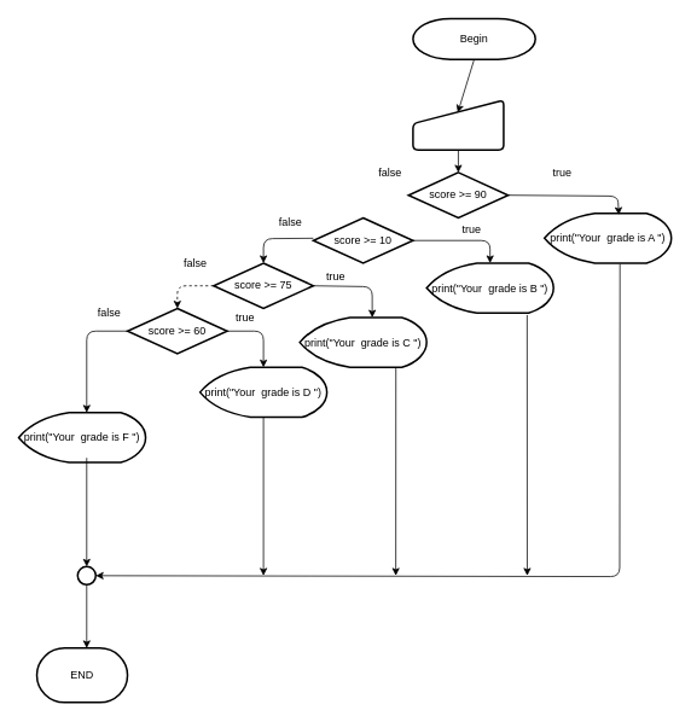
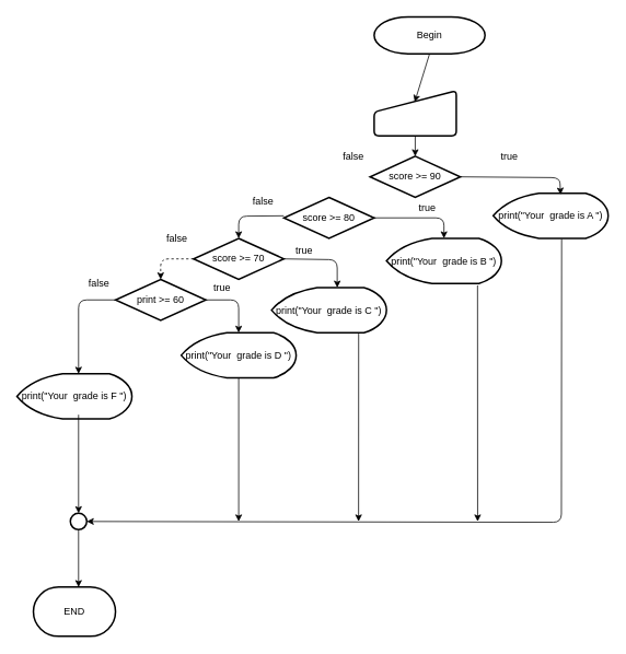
  <mxCell id="0" />
  <mxCell id="1" parent="0" />
  <mxCell id="2" value="Begin" style="strokeWidth=2;html=1;shape=mxgraph.flowchart.terminator;whiteSpace=wrap;" parent="1" vertex="1"><mxGeometry x="455" y="20" width="135" height="45" as="geometry" /></mxCell>
  <mxCell id="3" value="" style="verticalLabelPosition=bottom;verticalAlign=top;html=1;strokeWidth=2;shape=manualInput;whiteSpace=wrap;rounded=1;size=26;arcSize=11;" parent="1" vertex="1"><mxGeometry x="455" y="110" width="100" height="55" as="geometry" /></mxCell>
  <mxCell id="4" value="score &amp;gt;= 90" style="strokeWidth=2;html=1;shape=mxgraph.flowchart.decision;whiteSpace=wrap;" parent="1" vertex="1"><mxGeometry x="450" y="190" width="110" height="50" as="geometry" /></mxCell>
  <mxCell id="5" value="print(&quot;Your &amp;nbsp;grade is A &quot;)" style="strokeWidth=2;html=1;shape=mxgraph.flowchart.display;whiteSpace=wrap;" parent="1" vertex="1"><mxGeometry x="600" y="235" width="140" height="55" as="geometry" /></mxCell>
- <mxCell id="6" value="score &amp;gt;= 10" style="strokeWidth=2;html=1;shape=mxgraph.flowchart.decision;whiteSpace=wrap;" parent="1" vertex="1"><mxGeometry x="345" y="240" width="110" height="50" as="geometry" /></mxCell>
- <mxCell id="7" value="score &amp;gt;= 75" style="strokeWidth=2;html=1;shape=mxgraph.flowchart.decision;whiteSpace=wrap;" parent="1" vertex="1"><mxGeometry x="235" y="290" width="110" height="50" as="geometry" /></mxCell>
- <mxCell id="8" value="score &amp;gt;= 60" style="strokeWidth=2;html=1;shape=mxgraph.flowchart.decision;whiteSpace=wrap;" parent="1" vertex="1"><mxGeometry x="140" y="340" width="110" height="50" as="geometry" /></mxCell>
+ <mxCell id="6" value="score &amp;gt;= 80" style="strokeWidth=2;html=1;shape=mxgraph.flowchart.decision;whiteSpace=wrap;" parent="1" vertex="1"><mxGeometry x="345" y="240" width="110" height="50" as="geometry" /></mxCell>
+ <mxCell id="7" value="score &amp;gt;= 70" style="strokeWidth=2;html=1;shape=mxgraph.flowchart.decision;whiteSpace=wrap;" parent="1" vertex="1"><mxGeometry x="235" y="290" width="110" height="50" as="geometry" /></mxCell>
+ <mxCell id="8" value="print &amp;gt;= 60" style="strokeWidth=2;html=1;shape=mxgraph.flowchart.decision;whiteSpace=wrap;" parent="1" vertex="1"><mxGeometry x="140" y="340" width="110" height="50" as="geometry" /></mxCell>
  <mxCell id="9" value="" style="endArrow=classic;html=1;exitX=0;exitY=0.5;exitDx=0;exitDy=0;exitPerimeter=0;entryX=0.5;entryY=0;entryDx=0;entryDy=0;entryPerimeter=0;" parent="1" target="7" edge="1"><mxGeometry width="50" height="50" relative="1" as="geometry"><mxPoint x="345" y="262.5" as="sourcePoint" /><mxPoint x="290" y="288" as="targetPoint" /><Array as="points"><mxPoint x="290" y="263" /></Array></mxGeometry></mxCell>
  <mxCell id="10" value="" style="endArrow=classic;html=1;exitX=0;exitY=0.5;exitDx=0;exitDy=0;exitPerimeter=0;entryX=0.5;entryY=0;entryDx=0;entryDy=0;entryPerimeter=0;dashed=1;" parent="1" source="7" target="8" edge="1"><mxGeometry width="50" height="50" relative="1" as="geometry"><mxPoint x="40" y="515" as="sourcePoint" /><mxPoint x="90" y="465" as="targetPoint" /><Array as="points"><mxPoint x="195" y="315" /></Array></mxGeometry></mxCell>
  <mxCell id="11" value="" style="endArrow=classic;html=1;exitX=0;exitY=0.5;exitDx=0;exitDy=0;exitPerimeter=0;entryX=0.5;entryY=0;entryDx=0;entryDy=0;entryPerimeter=0;" parent="1" source="8" edge="1"><mxGeometry width="50" height="50" relative="1" as="geometry"><mxPoint x="40" y="515" as="sourcePoint" /><mxPoint x="95" y="455" as="targetPoint" /><Array as="points"><mxPoint x="95" y="365" /></Array></mxGeometry></mxCell>
  <mxCell id="12" value="print(&quot;Your &amp;nbsp;grade is B &quot;)" style="strokeWidth=2;html=1;shape=mxgraph.flowchart.display;whiteSpace=wrap;" parent="1" vertex="1"><mxGeometry x="470" y="290" width="140" height="55" as="geometry" /></mxCell>
  <mxCell id="13" value="print(&quot;Your &amp;nbsp;grade is C &quot;)" style="strokeWidth=2;html=1;shape=mxgraph.flowchart.display;whiteSpace=wrap;" parent="1" vertex="1"><mxGeometry x="330" y="350" width="140" height="55" as="geometry" /></mxCell>
  <mxCell id="14" value="print(&quot;Your &amp;nbsp;grade is D &quot;)" style="strokeWidth=2;html=1;shape=mxgraph.flowchart.display;whiteSpace=wrap;" parent="1" vertex="1"><mxGeometry x="220" y="405" width="140" height="55" as="geometry" /></mxCell>
  <mxCell id="15" value="" style="endArrow=classic;html=1;exitX=1;exitY=0.5;exitDx=0;exitDy=0;exitPerimeter=0;entryX=0.586;entryY=0.031;entryDx=0;entryDy=0;entryPerimeter=0;" parent="1" source="4" target="5" edge="1"><mxGeometry width="50" height="50" relative="1" as="geometry"><mxPoint x="40" y="535" as="sourcePoint" /><mxPoint x="677" y="235" as="targetPoint" /><Array as="points"><mxPoint x="681" y="216" /></Array></mxGeometry></mxCell>
  <mxCell id="16" value="" style="endArrow=classic;html=1;exitX=1;exitY=0.5;exitDx=0;exitDy=0;exitPerimeter=0;entryX=0.5;entryY=0;entryDx=0;entryDy=0;entryPerimeter=0;" parent="1" source="6" target="12" edge="1"><mxGeometry width="50" height="50" relative="1" as="geometry"><mxPoint x="40" y="535" as="sourcePoint" /><mxPoint x="90" y="485" as="targetPoint" /><Array as="points"><mxPoint x="540" y="265" /></Array></mxGeometry></mxCell>
  <mxCell id="17" value="" style="endArrow=classic;html=1;exitX=1;exitY=0.5;exitDx=0;exitDy=0;exitPerimeter=0;" parent="1" source="7" edge="1"><mxGeometry width="50" height="50" relative="1" as="geometry"><mxPoint x="40" y="535" as="sourcePoint" /><mxPoint x="410" y="350" as="targetPoint" /><Array as="points"><mxPoint x="410" y="316" /></Array></mxGeometry></mxCell>
  <mxCell id="18" value="" style="endArrow=classic;html=1;exitX=1;exitY=0.5;exitDx=0;exitDy=0;exitPerimeter=0;entryX=0.5;entryY=0;entryDx=0;entryDy=0;entryPerimeter=0;" parent="1" source="8" target="14" edge="1"><mxGeometry width="50" height="50" relative="1" as="geometry"><mxPoint x="40" y="535" as="sourcePoint" /><mxPoint x="90" y="485" as="targetPoint" /><Array as="points"><mxPoint x="290" y="365" /></Array></mxGeometry></mxCell>
  <mxCell id="19" value="print(&quot;Your &amp;nbsp;grade is F &quot;)" style="strokeWidth=2;html=1;shape=mxgraph.flowchart.display;whiteSpace=wrap;" parent="1" vertex="1"><mxGeometry x="20" y="455" width="140" height="55" as="geometry" /></mxCell>
  <mxCell id="20" value="" style="endArrow=classic;html=1;exitX=0.5;exitY=1;exitDx=0;exitDy=0;exitPerimeter=0;entryX=0.5;entryY=0;entryDx=0;entryDy=0;entryPerimeter=0;" parent="1" target="21" edge="1"><mxGeometry width="50" height="50" relative="1" as="geometry"><mxPoint x="95" y="504.941" as="sourcePoint" /><mxPoint x="120" y="575" as="targetPoint" /></mxGeometry></mxCell>
  <mxCell id="21" value="" style="strokeWidth=2;html=1;shape=mxgraph.flowchart.start_2;whiteSpace=wrap;" parent="1" vertex="1"><mxGeometry x="85" y="625" width="20" height="20" as="geometry" /></mxCell>
  <mxCell id="22" value="END" style="strokeWidth=2;html=1;shape=mxgraph.flowchart.terminator;whiteSpace=wrap;" parent="1" vertex="1"><mxGeometry x="40" y="715" width="100" height="60" as="geometry" /></mxCell>
  <mxCell id="23" value="" style="endArrow=classic;html=1;exitX=0.5;exitY=1;exitDx=0;exitDy=0;exitPerimeter=0;entryX=0.494;entryY=0.25;entryDx=0;entryDy=0;entryPerimeter=0;" parent="1" source="2" target="3" edge="1"><mxGeometry width="50" height="50" relative="1" as="geometry"><mxPoint x="40" y="745" as="sourcePoint" /><mxPoint x="90" y="695" as="targetPoint" /></mxGeometry></mxCell>
  <mxCell id="24" value="" style="endArrow=classic;html=1;exitX=0.5;exitY=1;exitDx=0;exitDy=0;entryX=0.5;entryY=0;entryDx=0;entryDy=0;entryPerimeter=0;" parent="1" source="3" target="4" edge="1"><mxGeometry width="50" height="50" relative="1" as="geometry"><mxPoint x="40" y="745" as="sourcePoint" /><mxPoint x="90" y="695" as="targetPoint" /></mxGeometry></mxCell>
  <mxCell id="25" value="" style="endArrow=classic;html=1;exitX=0.595;exitY=1.015;exitDx=0;exitDy=0;exitPerimeter=0;entryX=1;entryY=0.5;entryDx=0;entryDy=0;entryPerimeter=0;" parent="1" source="5" target="21" edge="1"><mxGeometry width="50" height="50" relative="1" as="geometry"><mxPoint x="40" y="845" as="sourcePoint" /><mxPoint x="90" y="795" as="targetPoint" /><Array as="points"><mxPoint x="683" y="636" /></Array></mxGeometry></mxCell>
  <mxCell id="26" value="" style="endArrow=classic;html=1;exitX=0.792;exitY=1.042;exitDx=0;exitDy=0;exitPerimeter=0;" parent="1" source="12" edge="1"><mxGeometry width="50" height="50" relative="1" as="geometry"><mxPoint x="40" y="845" as="sourcePoint" /><mxPoint x="581" y="635" as="targetPoint" /></mxGeometry></mxCell>
  <mxCell id="27" value="" style="endArrow=classic;html=1;exitX=0.758;exitY=1.02;exitDx=0;exitDy=0;exitPerimeter=0;" parent="1" source="13" edge="1"><mxGeometry width="50" height="50" relative="1" as="geometry"><mxPoint x="40" y="845" as="sourcePoint" /><mxPoint x="436" y="635" as="targetPoint" /></mxGeometry></mxCell>
  <mxCell id="28" value="" style="endArrow=classic;html=1;exitX=0.5;exitY=1;exitDx=0;exitDy=0;exitPerimeter=0;" parent="1" source="21" edge="1"><mxGeometry width="50" height="50" relative="1" as="geometry"><mxPoint x="40" y="845" as="sourcePoint" /><mxPoint x="95" y="715" as="targetPoint" /></mxGeometry></mxCell>
  <mxCell id="29" value="false" style="text;html=1;strokeColor=none;fillColor=none;align=center;verticalAlign=middle;whiteSpace=wrap;rounded=0;" parent="1" vertex="1"><mxGeometry x="410" y="180" width="40" height="20" as="geometry" /></mxCell>
  <mxCell id="30" value="false" style="text;html=1;strokeColor=none;fillColor=none;align=center;verticalAlign=middle;whiteSpace=wrap;rounded=0;" parent="1" vertex="1"><mxGeometry x="300" y="235" width="40" height="20" as="geometry" /></mxCell>
  <mxCell id="31" value="false" style="text;html=1;strokeColor=none;fillColor=none;align=center;verticalAlign=middle;whiteSpace=wrap;rounded=0;" parent="1" vertex="1"><mxGeometry x="195" y="280" width="40" height="20" as="geometry" /></mxCell>
  <mxCell id="32" value="false" style="text;html=1;strokeColor=none;fillColor=none;align=center;verticalAlign=middle;whiteSpace=wrap;rounded=0;" parent="1" vertex="1"><mxGeometry x="100" y="335" width="40" height="20" as="geometry" /></mxCell>
  <mxCell id="33" value="true" style="text;html=1;strokeColor=none;fillColor=none;align=center;verticalAlign=middle;whiteSpace=wrap;rounded=0;" parent="1" vertex="1"><mxGeometry x="600" y="180" width="40" height="20" as="geometry" /></mxCell>
  <mxCell id="34" value="true" style="text;html=1;strokeColor=none;fillColor=none;align=center;verticalAlign=middle;whiteSpace=wrap;rounded=0;" parent="1" vertex="1"><mxGeometry x="500" y="242.5" width="40" height="20" as="geometry" /></mxCell>
  <mxCell id="35" value="true" style="text;html=1;strokeColor=none;fillColor=none;align=center;verticalAlign=middle;whiteSpace=wrap;rounded=0;" parent="1" vertex="1"><mxGeometry x="350" y="295" width="40" height="20" as="geometry" /></mxCell>
  <mxCell id="36" value="true" style="text;html=1;strokeColor=none;fillColor=none;align=center;verticalAlign=middle;whiteSpace=wrap;rounded=0;" parent="1" vertex="1"><mxGeometry x="250" y="340" width="40" height="20" as="geometry" /></mxCell>
  <mxCell id="37" value="" style="endArrow=classic;html=1;exitX=0.5;exitY=1;exitDx=0;exitDy=0;exitPerimeter=0;" parent="1" source="14" edge="1"><mxGeometry width="50" height="50" relative="1" as="geometry"><mxPoint x="20" y="845" as="sourcePoint" /><mxPoint x="290" y="635" as="targetPoint" /></mxGeometry></mxCell>
